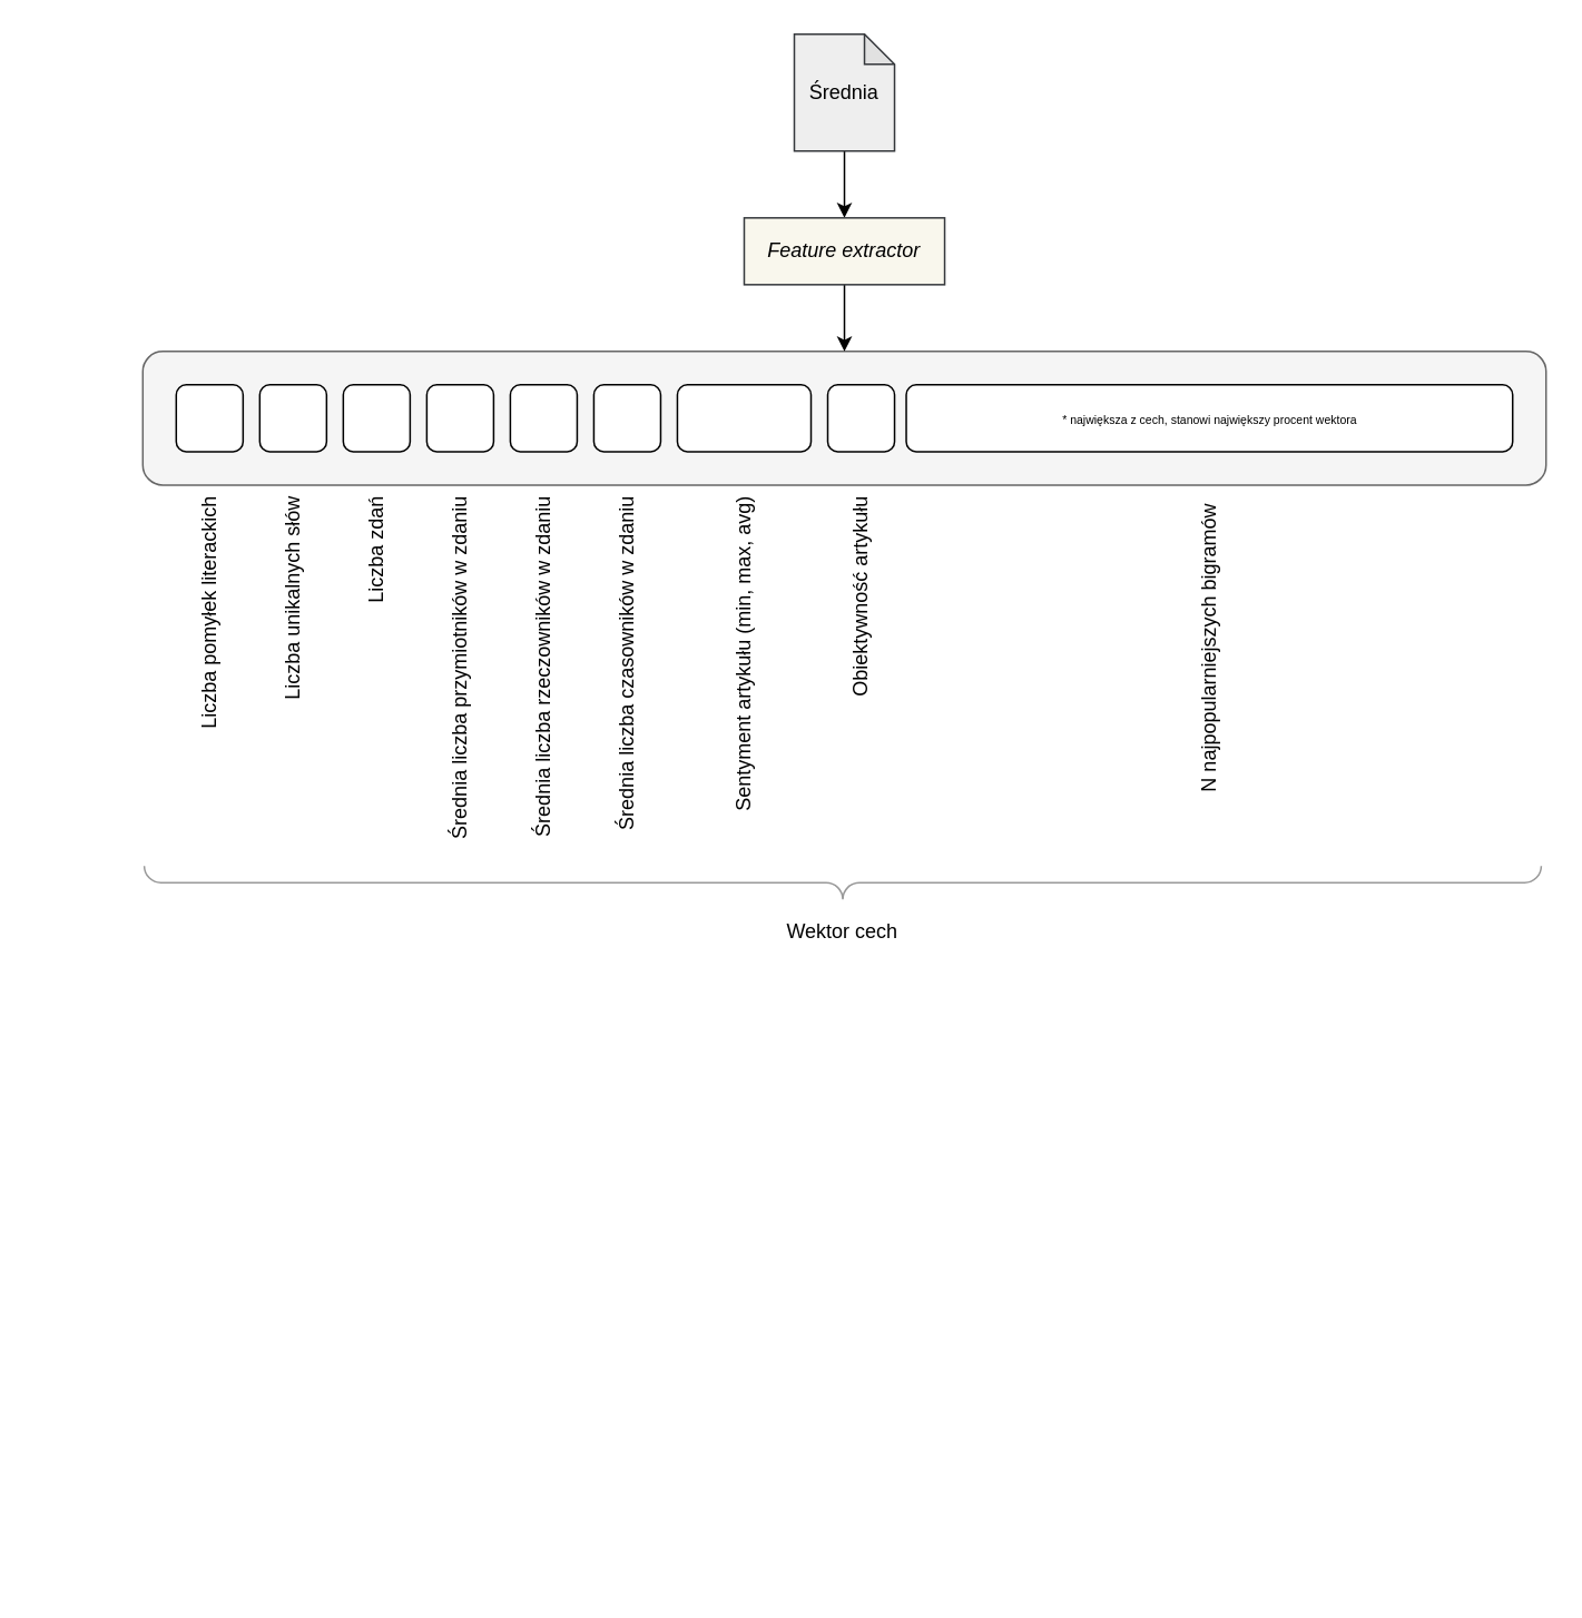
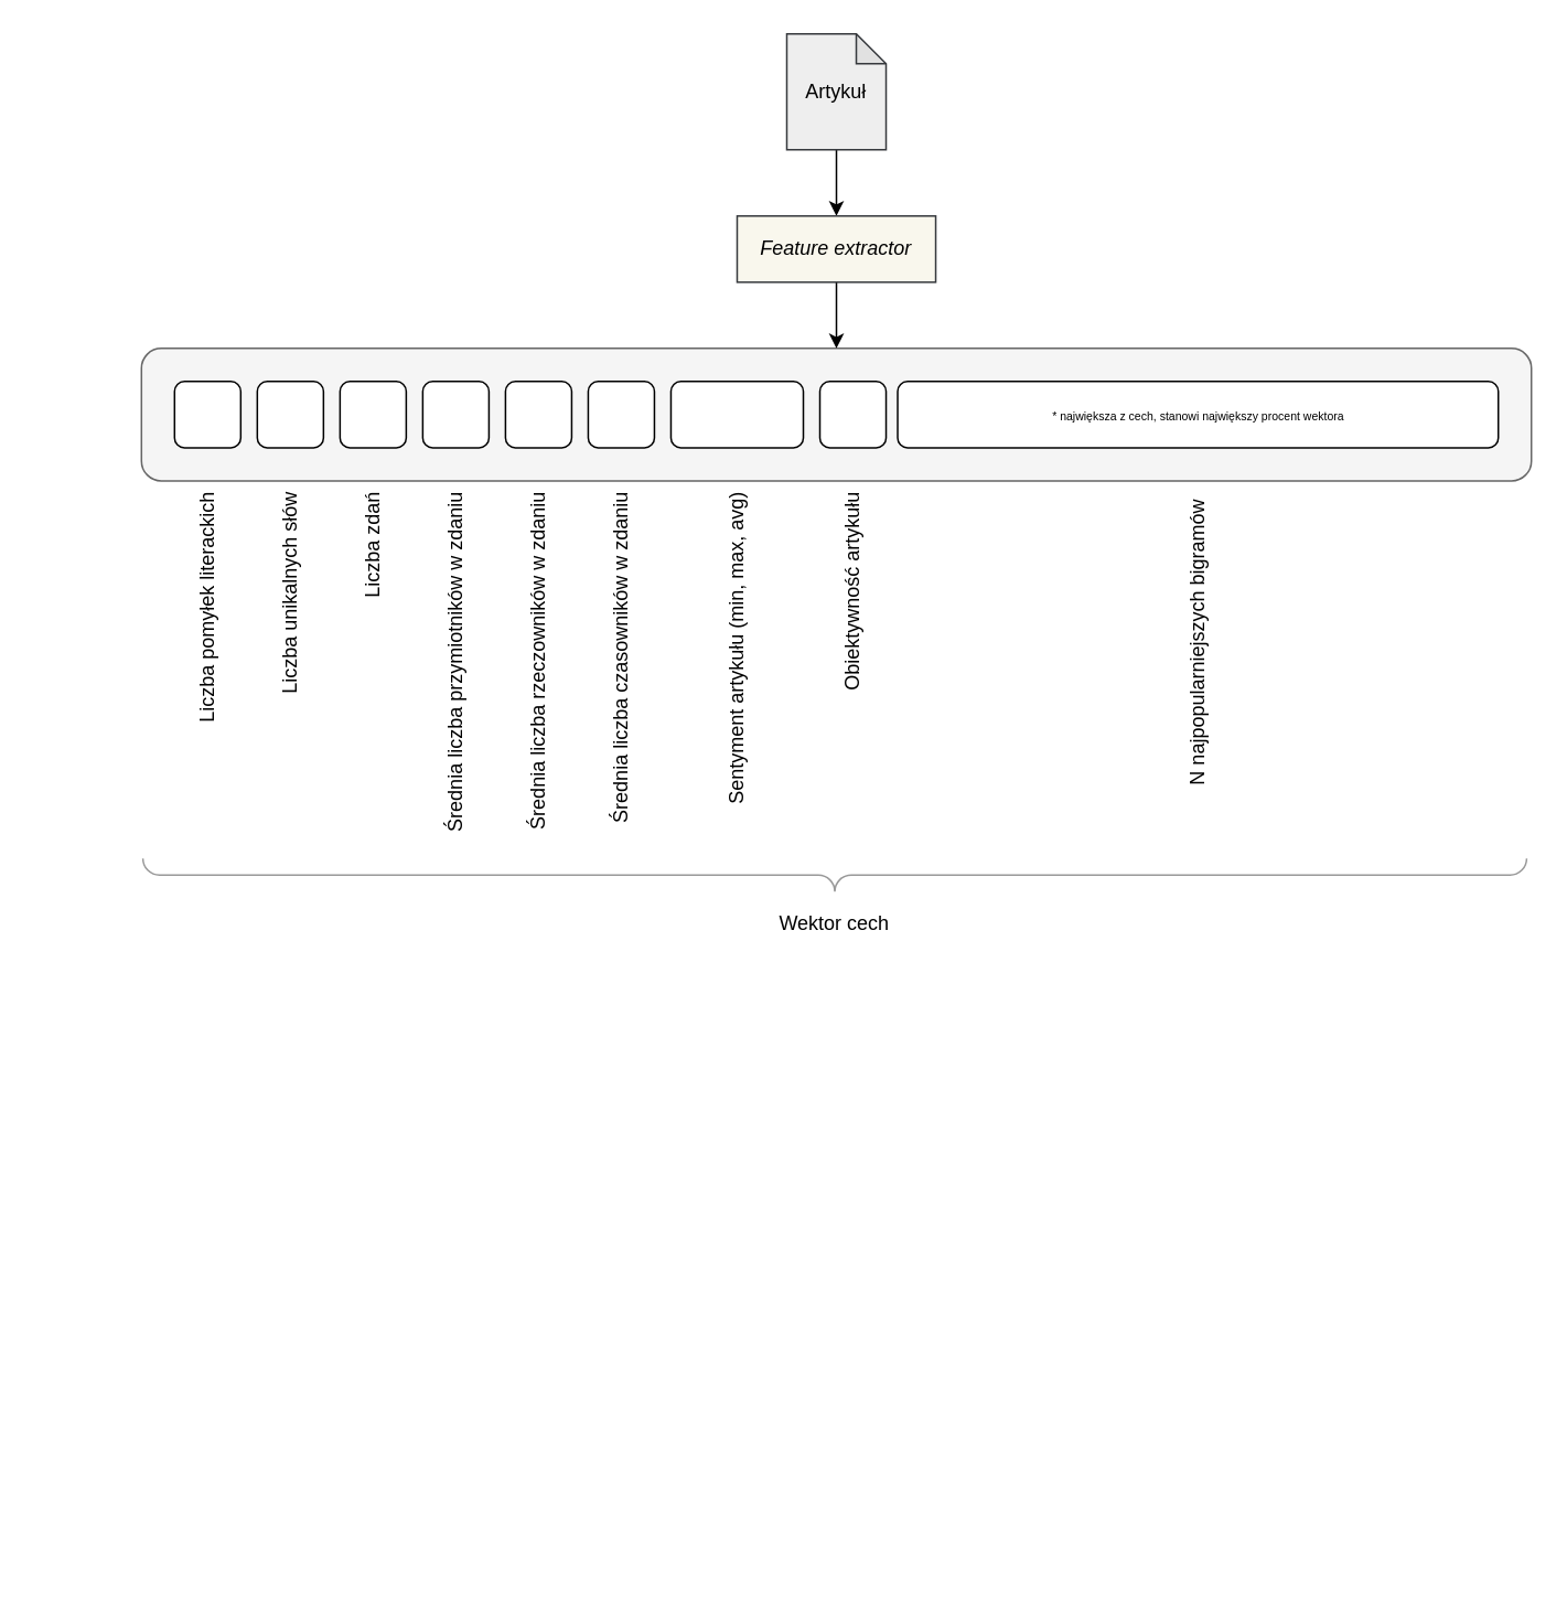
  <mxCell id="0" />
  <mxCell id="1" parent="0" />
  <mxCell id="2" value="" style="rounded=1;whiteSpace=wrap;html=1;fillColor=#f5f5f5;strokeColor=#666666;fontColor=#333333;" vertex="1" parent="1"><mxGeometry x="85" y="210" width="840" height="80" as="geometry" /></mxCell>
  <mxCell id="3" value="" style="rounded=1;whiteSpace=wrap;html=1;" vertex="1" parent="1"><mxGeometry x="105" y="230" width="40" height="40" as="geometry" /></mxCell>
  <mxCell id="4" value="" style="rounded=1;whiteSpace=wrap;html=1;fontStyle=1" vertex="1" parent="1"><mxGeometry x="305" y="230" width="40" height="40" as="geometry" /></mxCell>
  <mxCell id="5" value="" style="rounded=1;whiteSpace=wrap;html=1;fontStyle=1" vertex="1" parent="1"><mxGeometry x="155" y="230" width="40" height="40" as="geometry" /></mxCell>
  <mxCell id="6" value="" style="rounded=1;whiteSpace=wrap;html=1;fontStyle=1" vertex="1" parent="1"><mxGeometry x="205" y="230" width="40" height="40" as="geometry" /></mxCell>
  <mxCell id="7" value="" style="rounded=1;whiteSpace=wrap;html=1;fontStyle=1" vertex="1" parent="1"><mxGeometry x="255" y="230" width="40" height="40" as="geometry" /></mxCell>
  <mxCell id="8" value="" style="rounded=1;whiteSpace=wrap;html=1;fontStyle=1" vertex="1" parent="1"><mxGeometry x="355" y="230" width="40" height="40" as="geometry" /></mxCell>
  <mxCell id="9" value="" style="rounded=1;whiteSpace=wrap;html=1;" vertex="1" parent="1"><mxGeometry x="405" y="230" width="80" height="40" as="geometry" /></mxCell>
  <mxCell id="10" value="" style="rounded=1;whiteSpace=wrap;html=1;" vertex="1" parent="1"><mxGeometry x="495" y="230" width="40" height="40" as="geometry" /></mxCell>
  <mxCell id="11" value="" style="rounded=1;whiteSpace=wrap;html=1;" vertex="1" parent="1"><mxGeometry x="542" y="230" width="363" height="40" as="geometry" /></mxCell>
  <mxCell id="12" value="Liczba pomyłek literackich" style="text;html=1;strokeColor=none;fillColor=none;align=right;verticalAlign=middle;whiteSpace=wrap;rounded=0;rotation=-90;" vertex="1" parent="1"><mxGeometry x="20" y="390" width="210" height="20" as="geometry" /></mxCell>
  <mxCell id="13" value="Liczba unikalnych słów" style="text;html=1;strokeColor=none;fillColor=none;align=right;verticalAlign=middle;whiteSpace=wrap;rounded=0;rotation=-90;" vertex="1" parent="1"><mxGeometry x="70" y="390" width="210" height="20" as="geometry" /></mxCell>
  <mxCell id="14" value="Liczba zdań" style="text;html=1;strokeColor=none;fillColor=none;align=right;verticalAlign=middle;whiteSpace=wrap;rounded=0;rotation=-90;" vertex="1" parent="1"><mxGeometry x="120" y="390" width="210" height="20" as="geometry" /></mxCell>
  <mxCell id="15" value="Średnia liczba przymiotników w zdaniu" style="text;html=1;strokeColor=none;fillColor=none;align=right;verticalAlign=middle;whiteSpace=wrap;rounded=0;rotation=-90;" vertex="1" parent="1"><mxGeometry x="170" y="390" width="210" height="20" as="geometry" /></mxCell>
  <mxCell id="16" value="Średnia liczba rzeczowników w zdaniu" style="text;html=1;strokeColor=none;fillColor=none;align=right;verticalAlign=middle;whiteSpace=wrap;rounded=0;rotation=-90;" vertex="1" parent="1"><mxGeometry x="220" y="390" width="210" height="20" as="geometry" /></mxCell>
  <mxCell id="17" value="Średnia liczba czasowników w zdaniu" style="text;html=1;strokeColor=none;fillColor=none;align=right;verticalAlign=middle;whiteSpace=wrap;rounded=0;rotation=-90;" vertex="1" parent="1"><mxGeometry x="270" y="390" width="210" height="20" as="geometry" /></mxCell>
  <mxCell id="18" value="Sentyment artykułu (min, max, avg)" style="text;html=1;strokeColor=none;fillColor=none;align=right;verticalAlign=middle;whiteSpace=wrap;rounded=0;rotation=-90;" vertex="1" parent="1"><mxGeometry x="340" y="390" width="210" height="20" as="geometry" /></mxCell>
  <mxCell id="19" value="Obiektywność artykułu" style="text;html=1;strokeColor=none;fillColor=none;align=right;verticalAlign=middle;whiteSpace=wrap;rounded=0;rotation=-90;" vertex="1" parent="1"><mxGeometry x="410" y="390" width="210" height="20" as="geometry" /></mxCell>
  <mxCell id="20" value="N najpopularniejszych bigramów" style="text;html=1;strokeColor=none;fillColor=none;align=right;verticalAlign=middle;whiteSpace=wrap;rounded=0;rotation=-90;" vertex="1" parent="1"><mxGeometry x="603.5" y="410" width="240" height="20" as="geometry" /></mxCell>
  <mxCell id="21" value="&lt;font style=&quot;font-size: 7px&quot;&gt;* największa z cech, stanowi największy procent wektora&lt;/font&gt;" style="text;html=1;strokeColor=none;fillColor=none;align=center;verticalAlign=middle;whiteSpace=wrap;rounded=0;" vertex="1" parent="1"><mxGeometry x="633.5" y="240" width="180" height="20" as="geometry" /></mxCell>
  <mxCell id="22" value="" style="edgeStyle=orthogonalEdgeStyle;rounded=0;orthogonalLoop=1;jettySize=auto;html=1;" edge="1" parent="1" source="23" target="25"><mxGeometry relative="1" as="geometry" /></mxCell>
- <mxCell id="23" value="Średnia" style="shape=note;whiteSpace=wrap;html=1;backgroundOutline=1;darkOpacity=0.05;strokeColor=#36393d;fillColor=#eeeeee;size=18;" vertex="1" parent="1"><mxGeometry x="475" y="20" width="60" height="70" as="geometry" /></mxCell>
+ <mxCell id="23" value="Artykuł" style="shape=note;whiteSpace=wrap;html=1;backgroundOutline=1;darkOpacity=0.05;strokeColor=#36393d;fillColor=#eeeeee;size=18;" vertex="1" parent="1"><mxGeometry x="475" y="20" width="60" height="70" as="geometry" /></mxCell>
  <mxCell id="24" value="" style="edgeStyle=orthogonalEdgeStyle;rounded=0;orthogonalLoop=1;jettySize=auto;html=1;" edge="1" parent="1" source="25"><mxGeometry relative="1" as="geometry"><mxPoint x="505" y="210" as="targetPoint" /></mxGeometry></mxCell>
  <mxCell id="25" value="&lt;i&gt;Feature extractor&lt;/i&gt;" style="rounded=0;whiteSpace=wrap;html=1;strokeColor=#36393d;fillColor=#f9f7ed;" vertex="1" parent="1"><mxGeometry x="445" y="130" width="120" height="40" as="geometry" /></mxCell>
  <mxCell id="26" value="" style="labelPosition=right;align=left;strokeWidth=1;shape=mxgraph.mockup.markup.curlyBrace;html=1;shadow=0;dashed=0;strokeColor=#999999;direction=north;rotation=-90;" vertex="1" parent="1"><mxGeometry x="494" y="110" width="20" height="836.25" as="geometry" /></mxCell>
  <mxCell id="27" value="Wektor cech" style="text;html=1;strokeColor=none;fillColor=none;align=center;verticalAlign=middle;whiteSpace=wrap;rounded=0;" vertex="1" parent="1"><mxGeometry x="459" y="548.12" width="90" height="20" as="geometry" /></mxCell>
